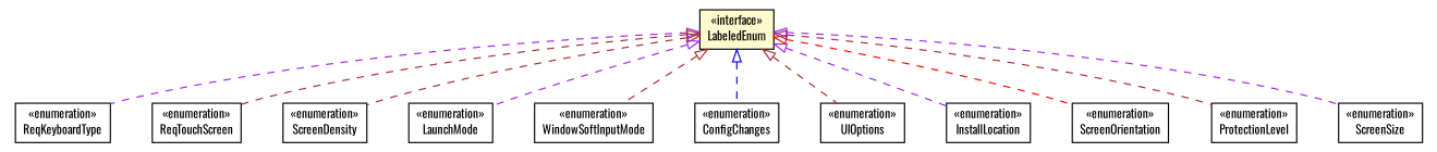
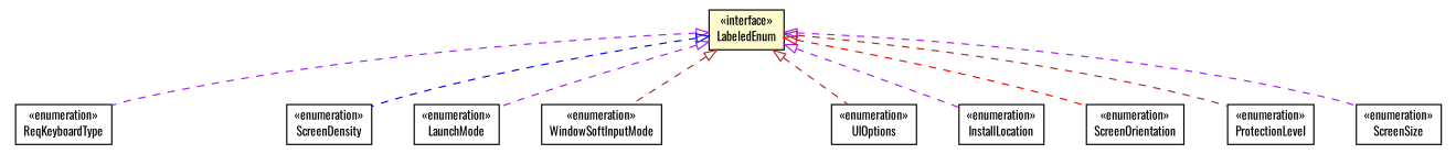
  digraph {
    fontname=Oswald
    nodesep=0.25
    ranksep=0.5
    node [fontcolor=black fontname=Oswald fontsize=10.0 shape=plaintext]
    edge [arrowtail=empty color=purple dir=back fontname=Oswald fontsize=10 headport=p labelfontname=Helvetica labelfontsize=10 style=dashed tailport=p]
    n1 [label=<<table title="org.androidtransfuse.model.manifest.ReqKeyboardType" border="0" cellborder="1" cellspacing="0" cellpadding="2" port="p" href="./ReqKeyboardType.html"> 		<tr><td><table border="0" cellspacing="0" cellpadding="1"> <tr><td align="center" balign="center"> &#171;enumeration&#187; </td></tr> <tr><td align="center" balign="center"> ReqKeyboardType </td></tr> 		</table></td></tr> 		</table>>]
    n2 [label=<<table title="org.androidtransfuse.model.manifest.LabeledEnum" border="0" cellborder="1" cellspacing="0" cellpadding="2" port="p" bgcolor="lemonChiffon" href="./LabeledEnum.html"> 		<tr><td><table border="0" cellspacing="0" cellpadding="1"> <tr><td align="center" balign="center"> &#171;interface&#187; </td></tr> <tr><td align="center" balign="center"> LabeledEnum </td></tr> 		</table></td></tr> 		</table>>]
-   n3 [label=<<table title="org.androidtransfuse.model.manifest.ReqTouchScreen" border="0" cellborder="1" cellspacing="0" cellpadding="2" port="p" href="./ReqTouchScreen.html"> 		<tr><td><table border="0" cellspacing="0" cellpadding="1"> <tr><td align="center" balign="center"> &#171;enumeration&#187; </td></tr> <tr><td align="center" balign="center"> ReqTouchScreen </td></tr> 		</table></td></tr> 		</table>>]
    n4 [label=<<table title="org.androidtransfuse.model.manifest.ScreenDensity" border="0" cellborder="1" cellspacing="0" cellpadding="2" port="p" href="./ScreenDensity.html"> 		<tr><td><table border="0" cellspacing="0" cellpadding="1"> <tr><td align="center" balign="center"> &#171;enumeration&#187; </td></tr> <tr><td align="center" balign="center"> ScreenDensity </td></tr> 		</table></td></tr> 		</table>>]
    n5 [label=<<table title="org.androidtransfuse.model.manifest.LaunchMode" border="0" cellborder="1" cellspacing="0" cellpadding="2" port="p" href="./LaunchMode.html"> 		<tr><td><table border="0" cellspacing="0" cellpadding="1"> <tr><td align="center" balign="center"> &#171;enumeration&#187; </td></tr> <tr><td align="center" balign="center"> LaunchMode </td></tr> 		</table></td></tr> 		</table>>]
    n6 [label=<<table title="org.androidtransfuse.model.manifest.WindowSoftInputMode" border="0" cellborder="1" cellspacing="0" cellpadding="2" port="p" href="./WindowSoftInputMode.html"> 		<tr><td><table border="0" cellspacing="0" cellpadding="1"> <tr><td align="center" balign="center"> &#171;enumeration&#187; </td></tr> <tr><td align="center" balign="center"> WindowSoftInputMode </td></tr> 		</table></td></tr> 		</table>>]
-   n7 [label=<<table title="org.androidtransfuse.model.manifest.ConfigChanges" border="0" cellborder="1" cellspacing="0" cellpadding="2" port="p" href="./ConfigChanges.html"> 		<tr><td><table border="0" cellspacing="0" cellpadding="1"> <tr><td align="center" balign="center"> &#171;enumeration&#187; </td></tr> <tr><td align="center" balign="center"> ConfigChanges </td></tr> 		</table></td></tr> 		</table>>]
    n8 [label=<<table title="org.androidtransfuse.model.manifest.UIOptions" border="0" cellborder="1" cellspacing="0" cellpadding="2" port="p" href="./UIOptions.html"> 		<tr><td><table border="0" cellspacing="0" cellpadding="1"> <tr><td align="center" balign="center"> &#171;enumeration&#187; </td></tr> <tr><td align="center" balign="center"> UIOptions </td></tr> 		</table></td></tr> 		</table>>]
    n9 [label=<<table title="org.androidtransfuse.model.manifest.InstallLocation" border="0" cellborder="1" cellspacing="0" cellpadding="2" port="p" href="./InstallLocation.html"> 		<tr><td><table border="0" cellspacing="0" cellpadding="1"> <tr><td align="center" balign="center"> &#171;enumeration&#187; </td></tr> <tr><td align="center" balign="center"> InstallLocation </td></tr> 		</table></td></tr> 		</table>>]
    n10 [label=<<table title="org.androidtransfuse.model.manifest.ScreenOrientation" border="0" cellborder="1" cellspacing="0" cellpadding="2" port="p" href="./ScreenOrientation.html"> 		<tr><td><table border="0" cellspacing="0" cellpadding="1"> <tr><td align="center" balign="center"> &#171;enumeration&#187; </td></tr> <tr><td align="center" balign="center"> ScreenOrientation </td></tr> 		</table></td></tr> 		</table>>]
    n11 [label=<<table title="org.androidtransfuse.model.manifest.ProtectionLevel" border="0" cellborder="1" cellspacing="0" cellpadding="2" port="p" href="./ProtectionLevel.html"> 		<tr><td><table border="0" cellspacing="0" cellpadding="1"> <tr><td align="center" balign="center"> &#171;enumeration&#187; </td></tr> <tr><td align="center" balign="center"> ProtectionLevel </td></tr> 		</table></td></tr> 		</table>>]
    n12 [label=<<table title="org.androidtransfuse.model.manifest.ScreenSize" border="0" cellborder="1" cellspacing="0" cellpadding="2" port="p" href="./ScreenSize.html"> 		<tr><td><table border="0" cellspacing="0" cellpadding="1"> <tr><td align="center" balign="center"> &#171;enumeration&#187; </td></tr> <tr><td align="center" balign="center"> ScreenSize </td></tr> 		</table></td></tr> 		</table>>]
    n2 -> n1
-   n2 -> n3 [color=brown]
-   n2 -> n4 [color=brown]
+   n2 -> n4 [color=blue]
    n2 -> n5
    n2 -> n6 [color=brown]
-   n2 -> n7 [color=blue]
    n2 -> n8 [color=brown]
    n2 -> n9
    n2 -> n10 [color=red]
    n2 -> n11 [color=brown]
    n2 -> n12
  }
